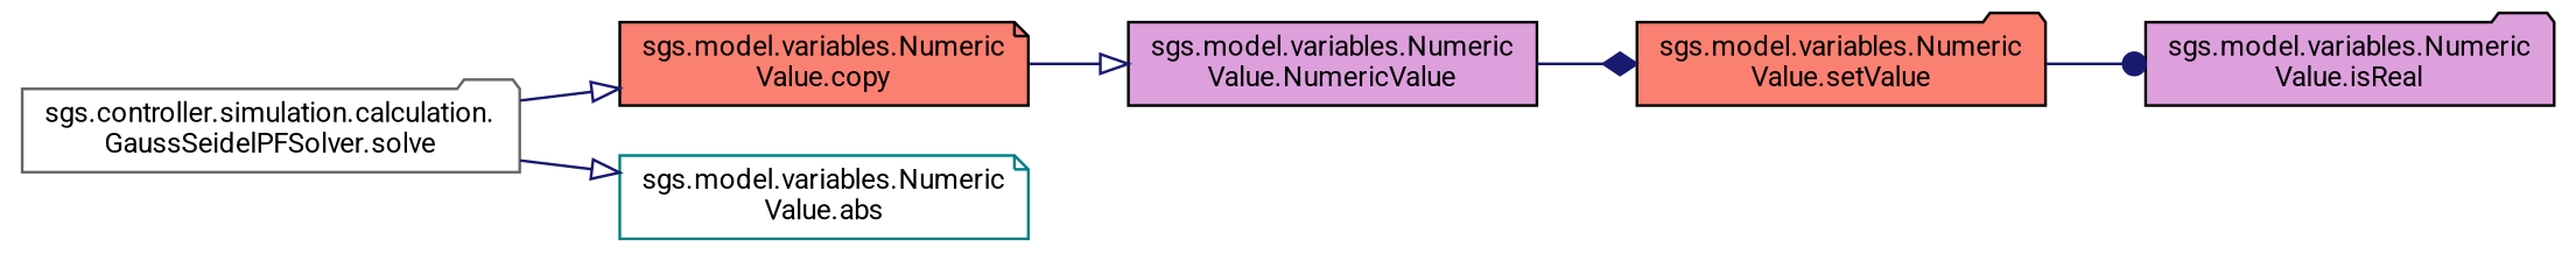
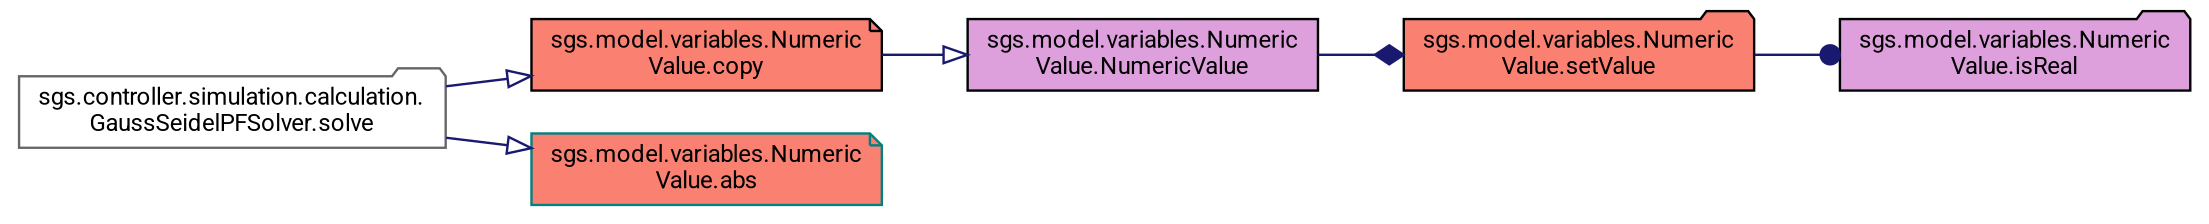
  digraph {
    fontname=Roboto
    rankdir=LR
    node [color=black fillcolor=white fontname=Roboto fontsize=10 shape=folder style=filled]
    edge [arrowhead=onormal color=midnightblue fontname=Roboto fontsize=10 labelfontname=Helvetica labelfontsize=10 style=solid]
    n1 [color=gray40 fontcolor=black height=0.2 label="sgs.controller.simulation.calculation.\lGaussSeidelPFSolver.solve" width=0.4]
    n2 [fillcolor=salmon height=0.2 label="sgs.model.variables.Numeric\lValue.copy" shape=note width=0.4]
-   n3 [color=teal height=0.2 label="sgs.model.variables.Numeric\lValue.abs" shape=note width=0.4]
+   n3 [color=teal fillcolor=salmon height=0.2 label="sgs.model.variables.Numeric\lValue.abs" shape=note width=0.4]
    n4 [fillcolor=plum height=0.2 label="sgs.model.variables.Numeric\lValue.NumericValue" shape=box width=0.4]
    n5 [fillcolor=salmon height=0.2 label="sgs.model.variables.Numeric\lValue.setValue" width=0.4]
    n6 [fillcolor=plum height=0.2 label="sgs.model.variables.Numeric\lValue.isReal" width=0.4]
    n1 -> n2
    n1 -> n3
    n2 -> n4
    n4 -> n5 [arrowhead=diamond]
    n5 -> n6 [arrowhead=dot]
  }
